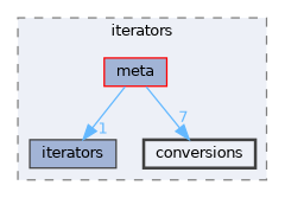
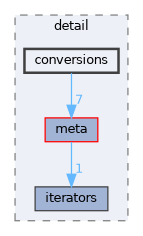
  digraph {
    compound=true
    node [color=grey25 fillcolor="#a2b4d6" fontname=Helvetica fontsize=10 shape=box style=filled]
    edge [color=steelblue1 fontcolor=steelblue1 fontname=Helvetica fontsize=10 labeldistance=1.5 labelfontname=Helvetica labelfontsize=10]
    n1 [height=0.2 label=iterators width=0.4]
    n2 [color=red height=0.2 label=meta width=0.4]
    n3 [fillcolor="#edf0f7" height=0.2 label=conversions style="filled,bold" width=0.4]
    subgraph cluster_1 {
      bgcolor="#edf0f7"
      fontname=Helvetica
      fontsize=10
-     label=iterators
+     label=detail
      pencolor=grey50
      style="filled,dashed"
      n1
      n2
      n3
    }
    n2 -> n1 [headlabel=1]
-   n2 -> n3 [headlabel=7]
+   n3 -> n2 [headlabel=7]
  }
